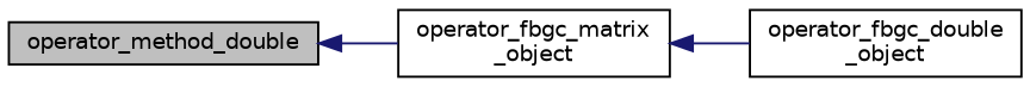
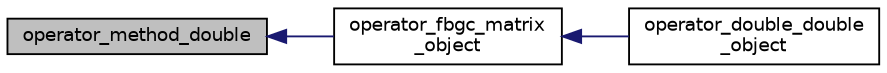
  digraph {
    rankdir=LR
    node [color=black fillcolor=white fontname=Helvetica fontsize=10 shape=record style=filled]
    edge [color=midnightblue dir=back fontname=Helvetica fontsize=10 labelfontname=Helvetica labelfontsize=10 style=solid]
    n1 [fillcolor=grey75 fontcolor=black height=0.2 label=operator_method_double width=0.4]
    n2 [height=0.2 label="operator_fbgc_matrix\l_object" width=0.4]
-   n3 [height=0.2 label="operator_fbgc_double\l_object" width=0.4]
+   n3 [height=0.2 label="operator_double_double\l_object" width=0.4]
    n1 -> n2
    n2 -> n3
  }
